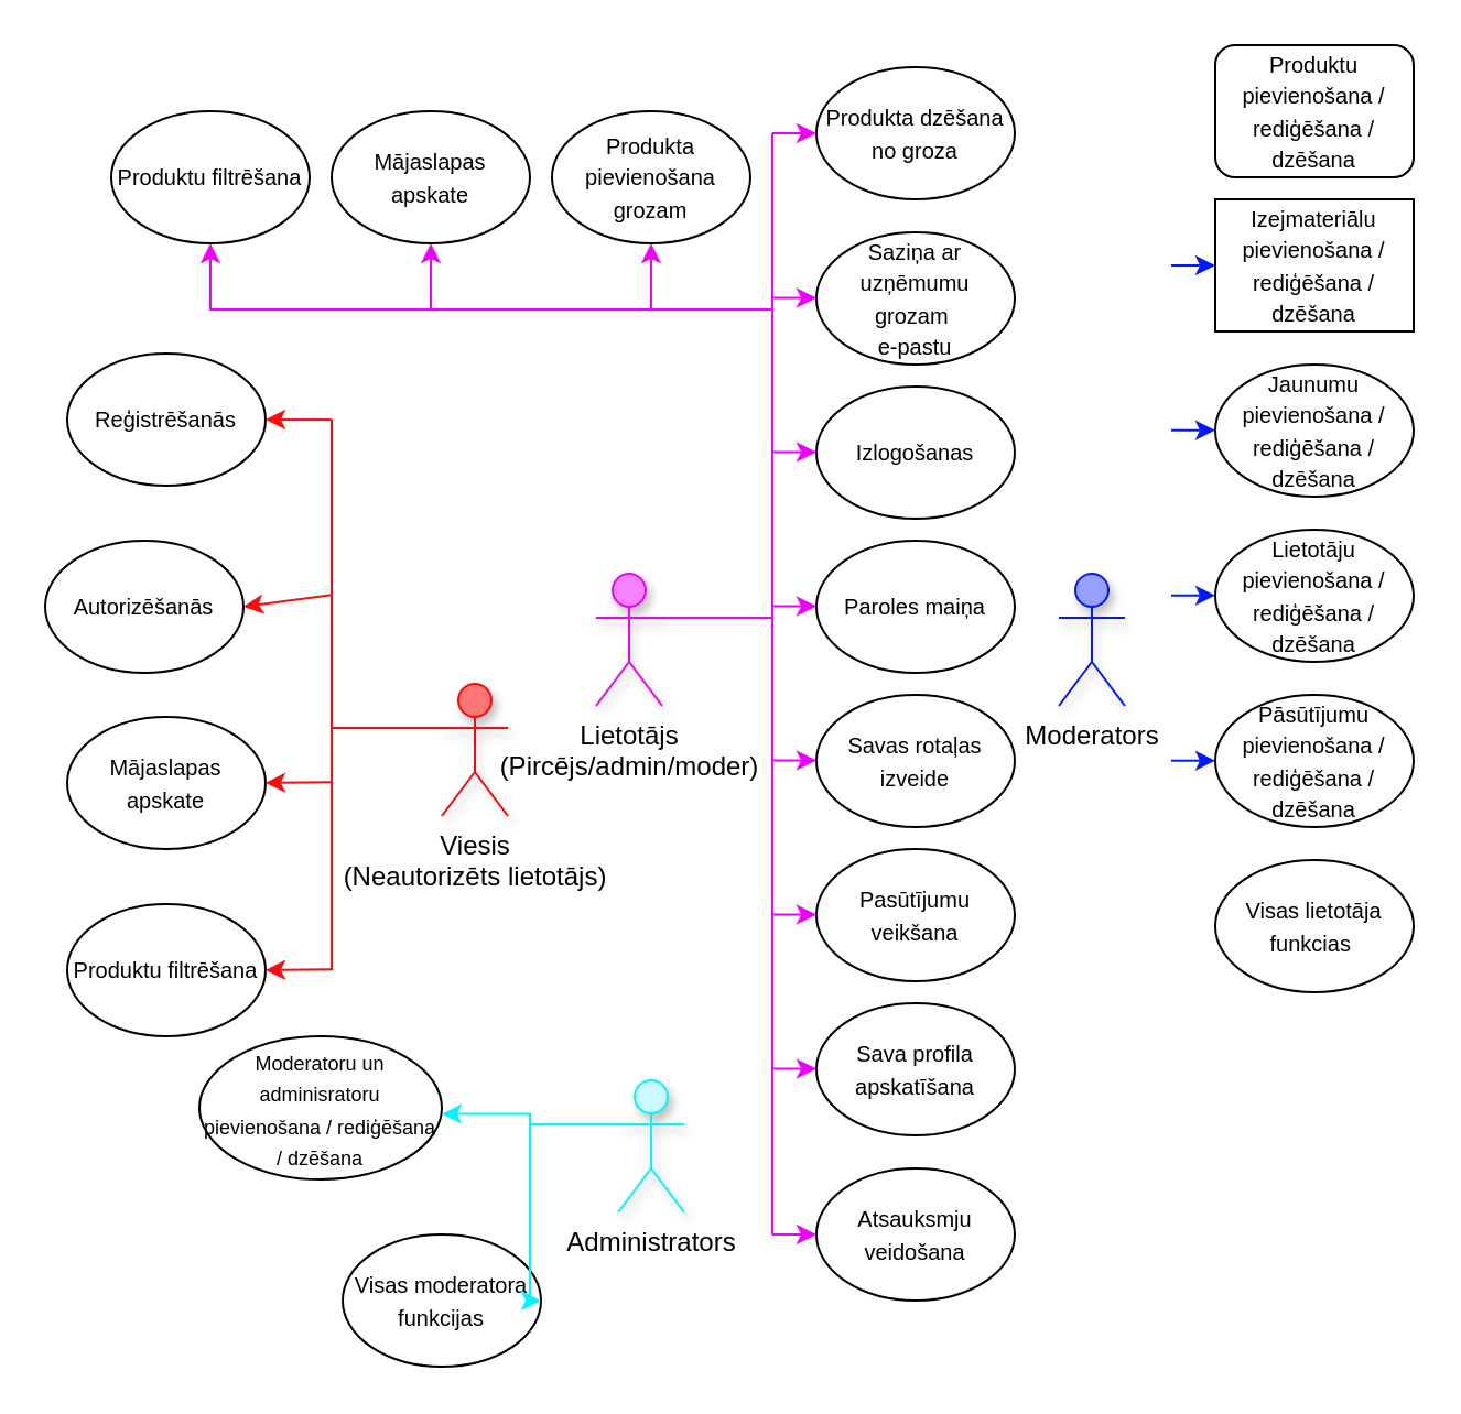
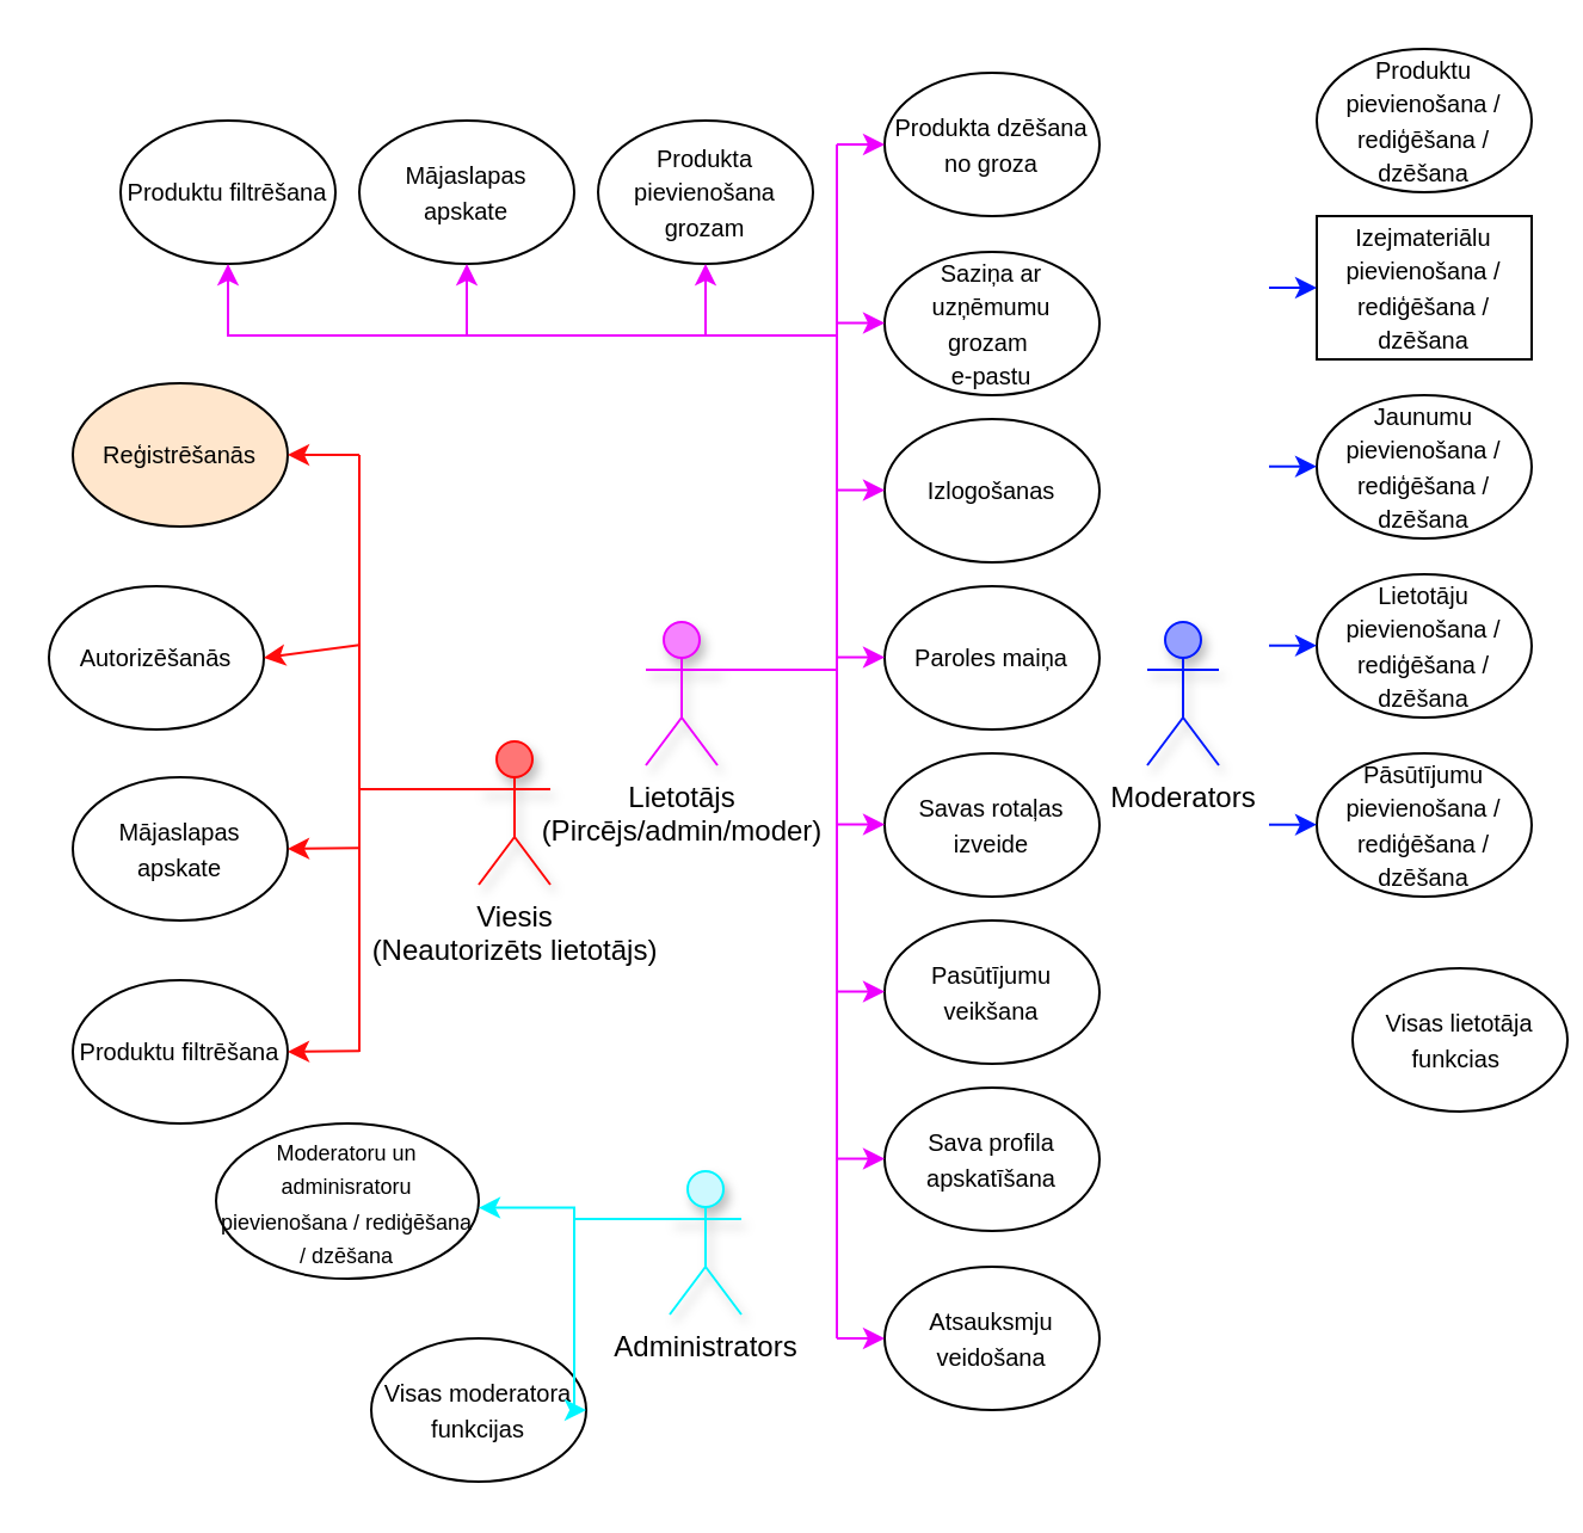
  <mxCell id="0" />
  <mxCell id="1" parent="0" />
  <mxCell id="2" value="Viesis&lt;div&gt;(Neautorizēts lietotājs)&lt;/div&gt;" style="shape=umlActor;verticalLabelPosition=bottom;verticalAlign=top;html=1;outlineConnect=0;strokeColor=#FF0707;shadow=1;gradientColor=none;fillColor=#FF7575;" vertex="1" parent="1"><mxGeometry x="200" y="310" width="30" height="60" as="geometry" /></mxCell>
- <mxCell id="3" value="&lt;font style=&quot;font-size: 10px;&quot;&gt;Reģistrēšanās&lt;/font&gt;" style="ellipse;whiteSpace=wrap;html=1;" vertex="1" parent="1"><mxGeometry x="30" y="160" width="90" height="60" as="geometry" /></mxCell>
+ <mxCell id="3" value="&lt;font style=&quot;font-size: 10px;&quot;&gt;Reģistrēšanās&lt;/font&gt;" style="ellipse;whiteSpace=wrap;html=1;fillColor=#ffe6cc;" vertex="1" parent="1"><mxGeometry x="30" y="160" width="90" height="60" as="geometry" /></mxCell>
  <mxCell id="4" value="&lt;font style=&quot;font-size: 10px;&quot;&gt;Mājaslapas apskate&lt;/font&gt;" style="ellipse;whiteSpace=wrap;html=1;" vertex="1" parent="1"><mxGeometry x="30" y="325" width="90" height="60" as="geometry" /></mxCell>
  <mxCell id="5" value="&lt;font style=&quot;font-size: 10px;&quot;&gt;Autorizēšanās&lt;/font&gt;" style="ellipse;whiteSpace=wrap;html=1;" vertex="1" parent="1"><mxGeometry x="20" y="245" width="90" height="60" as="geometry" /></mxCell>
  <mxCell id="6" value="" style="endArrow=none;html=1;rounded=0;entryX=0;entryY=0.333;entryDx=0;entryDy=0;entryPerimeter=0;strokeColor=#FF0505;" edge="1" parent="1" target="2"><mxGeometry width="50" height="50" relative="1" as="geometry"><mxPoint x="150" y="190" as="sourcePoint" /><mxPoint x="310" y="320" as="targetPoint" /><Array as="points"><mxPoint x="150" y="330" /></Array></mxGeometry></mxCell>
  <mxCell id="7" value="" style="endArrow=none;html=1;rounded=0;strokeColor=#FF0F0F;" edge="1" parent="1"><mxGeometry width="50" height="50" relative="1" as="geometry"><mxPoint x="150" y="440" as="sourcePoint" /><mxPoint x="150" y="330" as="targetPoint" /></mxGeometry></mxCell>
  <mxCell id="8" value="&lt;font style=&quot;font-size: 10px;&quot;&gt;Produktu filtrēšana&lt;/font&gt;" style="ellipse;whiteSpace=wrap;html=1;" vertex="1" parent="1"><mxGeometry x="30" y="410" width="90" height="60" as="geometry" /></mxCell>
  <mxCell id="9" value="" style="endArrow=classic;html=1;rounded=0;entryX=1;entryY=0.5;entryDx=0;entryDy=0;strokeColor=#FF0C0C;" edge="1" parent="1" target="3"><mxGeometry width="50" height="50" relative="1" as="geometry"><mxPoint x="150" y="190" as="sourcePoint" /><mxPoint x="300" y="350" as="targetPoint" /></mxGeometry></mxCell>
  <mxCell id="10" value="" style="endArrow=classic;html=1;rounded=0;entryX=1;entryY=0.5;entryDx=0;entryDy=0;strokeColor=#FF0C0C;" edge="1" parent="1" target="5"><mxGeometry width="50" height="50" relative="1" as="geometry"><mxPoint x="150" y="269.66" as="sourcePoint" /><mxPoint x="120" y="269.66" as="targetPoint" /></mxGeometry></mxCell>
  <mxCell id="11" value="" style="endArrow=classic;html=1;rounded=0;entryX=1;entryY=0.5;entryDx=0;entryDy=0;strokeColor=#FF0C0C;" edge="1" parent="1" target="4"><mxGeometry width="50" height="50" relative="1" as="geometry"><mxPoint x="150" y="354.66" as="sourcePoint" /><mxPoint x="120" y="354.66" as="targetPoint" /></mxGeometry></mxCell>
  <mxCell id="12" value="" style="endArrow=classic;html=1;rounded=0;entryX=1;entryY=0.5;entryDx=0;entryDy=0;strokeColor=#FF0C0C;" edge="1" parent="1" target="8"><mxGeometry width="50" height="50" relative="1" as="geometry"><mxPoint x="150" y="439.66" as="sourcePoint" /><mxPoint x="120" y="439.66" as="targetPoint" /></mxGeometry></mxCell>
  <mxCell id="13" value="Lietotājs&lt;div&gt;(Pircējs/admin/moder)&lt;/div&gt;" style="shape=umlActor;verticalLabelPosition=bottom;verticalAlign=top;html=1;outlineConnect=0;strokeColor=#EE00FF;shadow=1;gradientColor=none;fillColor=#F682FF;" vertex="1" parent="1"><mxGeometry x="270" y="260" width="30" height="60" as="geometry" /></mxCell>
  <mxCell id="14" value="&lt;font style=&quot;font-size: 10px;&quot;&gt;Mājaslapas apskate&lt;/font&gt;" style="ellipse;whiteSpace=wrap;html=1;" vertex="1" parent="1"><mxGeometry x="150" y="50" width="90" height="60" as="geometry" /></mxCell>
  <mxCell id="15" value="&lt;font style=&quot;font-size: 10px;&quot;&gt;Produktu filtrēšana&lt;/font&gt;" style="ellipse;whiteSpace=wrap;html=1;" vertex="1" parent="1"><mxGeometry x="50" y="50" width="90" height="60" as="geometry" /></mxCell>
  <mxCell id="16" value="&lt;font style=&quot;font-size: 10px;&quot;&gt;Produkta pievienošana grozam&lt;/font&gt;" style="ellipse;whiteSpace=wrap;html=1;" vertex="1" parent="1"><mxGeometry x="250" y="50" width="90" height="60" as="geometry" /></mxCell>
  <mxCell id="17" value="&lt;span style=&quot;font-size: 10px;&quot;&gt;Saziņa ar uzņēmumu grozam&amp;nbsp;&lt;/span&gt;&lt;div&gt;&lt;span style=&quot;font-size: 10px;&quot;&gt;e-pastu&lt;/span&gt;&lt;/div&gt;" style="ellipse;whiteSpace=wrap;html=1;" vertex="1" parent="1"><mxGeometry x="370" y="105" width="90" height="60" as="geometry" /></mxCell>
  <mxCell id="18" value="&lt;font style=&quot;font-size: 10px;&quot;&gt;Izlogošanas&lt;/font&gt;" style="ellipse;whiteSpace=wrap;html=1;" vertex="1" parent="1"><mxGeometry x="370" y="175" width="90" height="60" as="geometry" /></mxCell>
  <mxCell id="19" value="&lt;font style=&quot;font-size: 10px;&quot;&gt;Paroles maiņa&lt;/font&gt;" style="ellipse;whiteSpace=wrap;html=1;" vertex="1" parent="1"><mxGeometry x="370" y="245" width="90" height="60" as="geometry" /></mxCell>
  <mxCell id="20" value="&lt;font style=&quot;font-size: 10px;&quot;&gt;Savas rotaļas izveide&lt;/font&gt;" style="ellipse;whiteSpace=wrap;html=1;" vertex="1" parent="1"><mxGeometry x="370" y="315" width="90" height="60" as="geometry" /></mxCell>
  <mxCell id="21" value="&lt;font style=&quot;font-size: 10px;&quot;&gt;Pasūtījumu veikšana&lt;/font&gt;" style="ellipse;whiteSpace=wrap;html=1;" vertex="1" parent="1"><mxGeometry x="370" y="385" width="90" height="60" as="geometry" /></mxCell>
  <mxCell id="22" value="&lt;font style=&quot;font-size: 10px;&quot;&gt;Sava profila apskatīšana&lt;/font&gt;" style="ellipse;whiteSpace=wrap;html=1;" vertex="1" parent="1"><mxGeometry x="370" y="455" width="90" height="60" as="geometry" /></mxCell>
  <mxCell id="23" value="&lt;font style=&quot;font-size: 10px;&quot;&gt;Atsauksmju veidošana&lt;/font&gt;" style="ellipse;whiteSpace=wrap;html=1;" vertex="1" parent="1"><mxGeometry x="370" y="530" width="90" height="60" as="geometry" /></mxCell>
  <mxCell id="24" value="&lt;font style=&quot;font-size: 10px;&quot;&gt;Produkta dzēšana no groza&lt;/font&gt;" style="ellipse;whiteSpace=wrap;html=1;" vertex="1" parent="1"><mxGeometry x="370" y="30" width="90" height="60" as="geometry" /></mxCell>
  <mxCell id="25" value="" style="endArrow=none;html=1;rounded=0;strokeColor=#EE00FF;entryX=1;entryY=0.333;entryDx=0;entryDy=0;entryPerimeter=0;edgeStyle=orthogonalEdgeStyle;" edge="1" parent="1" target="13"><mxGeometry width="50" height="50" relative="1" as="geometry"><mxPoint x="350" y="60" as="sourcePoint" /><mxPoint x="310" y="280" as="targetPoint" /><Array as="points"><mxPoint x="350" y="280" /></Array></mxGeometry></mxCell>
  <mxCell id="26" value="" style="endArrow=none;html=1;rounded=0;strokeColor=#EE00FF;" edge="1" parent="1"><mxGeometry width="50" height="50" relative="1" as="geometry"><mxPoint x="350" y="280" as="sourcePoint" /><mxPoint x="350" y="560" as="targetPoint" /><Array as="points"><mxPoint x="350" y="535" /></Array></mxGeometry></mxCell>
  <mxCell id="27" value="" style="endArrow=classic;html=1;rounded=0;strokeColor=#EE00FF;entryX=0;entryY=0.5;entryDx=0;entryDy=0;" edge="1" parent="1" target="24"><mxGeometry width="50" height="50" relative="1" as="geometry"><mxPoint x="350" y="60" as="sourcePoint" /><mxPoint x="310" y="100" as="targetPoint" /><Array as="points" /></mxGeometry></mxCell>
  <mxCell id="28" value="" style="endArrow=classic;html=1;rounded=0;strokeColor=#EE00FF;entryX=0;entryY=0.5;entryDx=0;entryDy=0;" edge="1" parent="1"><mxGeometry width="50" height="50" relative="1" as="geometry"><mxPoint x="350" y="134.76" as="sourcePoint" /><mxPoint x="370" y="134.76" as="targetPoint" /><Array as="points" /></mxGeometry></mxCell>
  <mxCell id="29" value="" style="endArrow=classic;html=1;rounded=0;strokeColor=#EE00FF;entryX=0;entryY=0.5;entryDx=0;entryDy=0;" edge="1" parent="1"><mxGeometry width="50" height="50" relative="1" as="geometry"><mxPoint x="350" y="204.76" as="sourcePoint" /><mxPoint x="370" y="204.76" as="targetPoint" /><Array as="points" /></mxGeometry></mxCell>
  <mxCell id="30" value="" style="endArrow=classic;html=1;rounded=0;strokeColor=#EE00FF;entryX=0;entryY=0.5;entryDx=0;entryDy=0;" edge="1" parent="1"><mxGeometry width="50" height="50" relative="1" as="geometry"><mxPoint x="350" y="560" as="sourcePoint" /><mxPoint x="370" y="560" as="targetPoint" /><Array as="points" /></mxGeometry></mxCell>
  <mxCell id="31" value="" style="endArrow=classic;html=1;rounded=0;strokeColor=#EE00FF;entryX=0;entryY=0.5;entryDx=0;entryDy=0;" edge="1" parent="1"><mxGeometry width="50" height="50" relative="1" as="geometry"><mxPoint x="350" y="484.76" as="sourcePoint" /><mxPoint x="370" y="484.76" as="targetPoint" /><Array as="points" /></mxGeometry></mxCell>
  <mxCell id="32" value="" style="endArrow=classic;html=1;rounded=0;strokeColor=#EE00FF;entryX=0;entryY=0.5;entryDx=0;entryDy=0;" edge="1" parent="1"><mxGeometry width="50" height="50" relative="1" as="geometry"><mxPoint x="350" y="414.76" as="sourcePoint" /><mxPoint x="370" y="414.76" as="targetPoint" /><Array as="points" /></mxGeometry></mxCell>
  <mxCell id="33" value="" style="endArrow=classic;html=1;rounded=0;strokeColor=#EE00FF;entryX=0;entryY=0.5;entryDx=0;entryDy=0;" edge="1" parent="1"><mxGeometry width="50" height="50" relative="1" as="geometry"><mxPoint x="350" y="344.76" as="sourcePoint" /><mxPoint x="370" y="344.76" as="targetPoint" /><Array as="points" /></mxGeometry></mxCell>
  <mxCell id="34" value="" style="endArrow=classic;html=1;rounded=0;strokeColor=#EE00FF;entryX=0;entryY=0.5;entryDx=0;entryDy=0;" edge="1" parent="1"><mxGeometry width="50" height="50" relative="1" as="geometry"><mxPoint x="350" y="274.76" as="sourcePoint" /><mxPoint x="370" y="274.76" as="targetPoint" /><Array as="points" /></mxGeometry></mxCell>
  <mxCell id="35" value="" style="endArrow=classic;html=1;rounded=0;strokeColor=#EE00FF;exitX=0.5;exitY=1;exitDx=0;exitDy=0;endFill=1;entryX=0.5;entryY=1;entryDx=0;entryDy=0;" edge="1" parent="1" source="15" target="15"><mxGeometry width="50" height="50" relative="1" as="geometry"><mxPoint x="40" y="20" as="sourcePoint" /><mxPoint x="340" y="20" as="targetPoint" /></mxGeometry></mxCell>
  <mxCell id="36" value="" style="endArrow=classic;html=1;rounded=0;entryX=0.5;entryY=1;entryDx=0;entryDy=0;strokeColor=#EE00FF;" edge="1" parent="1" target="15"><mxGeometry width="50" height="50" relative="1" as="geometry"><mxPoint x="350" y="140" as="sourcePoint" /><mxPoint x="290" y="190" as="targetPoint" /><Array as="points"><mxPoint x="95" y="140" /></Array></mxGeometry></mxCell>
  <mxCell id="37" value="" style="endArrow=classic;html=1;rounded=0;strokeColor=#EE00FF;entryX=0.5;entryY=1;entryDx=0;entryDy=0;" edge="1" parent="1" target="14"><mxGeometry width="50" height="50" relative="1" as="geometry"><mxPoint x="195" y="140" as="sourcePoint" /><mxPoint x="170" y="135" as="targetPoint" /></mxGeometry></mxCell>
  <mxCell id="38" value="" style="endArrow=classic;html=1;rounded=0;strokeColor=#EE00FF;entryX=0.5;entryY=1;entryDx=0;entryDy=0;" edge="1" parent="1" target="16"><mxGeometry width="50" height="50" relative="1" as="geometry"><mxPoint x="295" y="140" as="sourcePoint" /><mxPoint x="185" y="120" as="targetPoint" /></mxGeometry></mxCell>
  <mxCell id="39" value="Administrators" style="shape=umlActor;verticalLabelPosition=bottom;verticalAlign=top;html=1;outlineConnect=0;strokeColor=#00F6FF;shadow=1;gradientColor=none;fillColor=#CCF9FF;" vertex="1" parent="1"><mxGeometry x="280" y="490" width="30" height="60" as="geometry" /></mxCell>
- <mxCell id="40" value="&lt;span style=&quot;font-size: 10px;&quot;&gt;Produktu pievienošana / rediģēšana / dzēšana&lt;/span&gt;" style="whiteSpace=wrap;html=1;rounded=1;" vertex="1" parent="1"><mxGeometry x="551" y="20" width="90" height="60" as="geometry" /></mxCell>
+ <mxCell id="40" value="&lt;span style=&quot;font-size: 10px;&quot;&gt;Produktu pievienošana / rediģēšana / dzēšana&lt;/span&gt;" style="ellipse;whiteSpace=wrap;html=1;" vertex="1" parent="1"><mxGeometry x="551" y="20" width="90" height="60" as="geometry" /></mxCell>
  <mxCell id="41" value="&lt;span style=&quot;font-size: 10px;&quot;&gt;Izejmateriālu pievienošana / rediģēšana / dzēšana&lt;/span&gt;" style="whiteSpace=wrap;html=1;rounded=0;" vertex="1" parent="1"><mxGeometry x="551" y="90" width="90" height="60" as="geometry" /></mxCell>
  <mxCell id="42" value="&lt;span style=&quot;font-size: 10px;&quot;&gt;Jaunumu pievienošana / rediģēšana / dzēšana&lt;/span&gt;" style="ellipse;whiteSpace=wrap;html=1;" vertex="1" parent="1"><mxGeometry x="551" y="165" width="90" height="60" as="geometry" /></mxCell>
  <mxCell id="43" value="&lt;span style=&quot;font-size: 10px;&quot;&gt;Lietotāju pievienošana / rediģēšana / dzēšana&lt;/span&gt;" style="ellipse;whiteSpace=wrap;html=1;" vertex="1" parent="1"><mxGeometry x="551" y="240" width="90" height="60" as="geometry" /></mxCell>
  <mxCell id="44" value="&lt;font style=&quot;font-size: 9px;&quot;&gt;Moderatoru un adminisratoru pievienošana / rediģēšana / dzēšana&lt;/font&gt;" style="ellipse;whiteSpace=wrap;html=1;" vertex="1" parent="1"><mxGeometry x="90" y="470" width="110" height="65" as="geometry" /></mxCell>
  <mxCell id="45" value="&lt;font style=&quot;font-size: 10px;&quot;&gt;Visas moderatora funkcijas&lt;/font&gt;" style="ellipse;whiteSpace=wrap;html=1;" vertex="1" parent="1"><mxGeometry x="155" y="560" width="90" height="60" as="geometry" /></mxCell>
  <mxCell id="46" style="edgeStyle=orthogonalEdgeStyle;rounded=0;orthogonalLoop=1;jettySize=auto;html=1;exitX=0;exitY=0.333;exitDx=0;exitDy=0;exitPerimeter=0;entryX=1;entryY=0.543;entryDx=0;entryDy=0;entryPerimeter=0;strokeColor=#00F6FF;" edge="1" parent="1" source="39" target="44"><mxGeometry relative="1" as="geometry"><Array as="points"><mxPoint x="240" y="510" /><mxPoint x="240" y="505" /></Array></mxGeometry></mxCell>
  <mxCell id="47" value="" style="endArrow=classic;html=1;rounded=0;entryX=1;entryY=0.5;entryDx=0;entryDy=0;strokeColor=#00F6FF;" edge="1" parent="1" target="45"><mxGeometry width="50" height="50" relative="1" as="geometry"><mxPoint x="240" y="510" as="sourcePoint" /><mxPoint x="280" y="510" as="targetPoint" /><Array as="points"><mxPoint x="240" y="590" /></Array></mxGeometry></mxCell>
  <mxCell id="48" value="Moderators&lt;div&gt;&lt;br&gt;&lt;/div&gt;" style="shape=umlActor;verticalLabelPosition=bottom;verticalAlign=top;html=1;outlineConnect=0;strokeColor=#0019FF;shadow=1;gradientColor=none;fillColor=#96A0FF;" vertex="1" parent="1"><mxGeometry x="480" y="260" width="30" height="60" as="geometry" /></mxCell>
  <mxCell id="49" value="&lt;span style=&quot;font-size: 10px;&quot;&gt;Pāsūtījumu pievienošana / rediģēšana / dzēšana&lt;/span&gt;" style="ellipse;whiteSpace=wrap;html=1;" vertex="1" parent="1"><mxGeometry x="551" y="315" width="90" height="60" as="geometry" /></mxCell>
- <mxCell id="50" value="&lt;span style=&quot;font-size: 10px;&quot;&gt;Visas lietotāja funkcias&amp;nbsp;&lt;/span&gt;" style="ellipse;whiteSpace=wrap;html=1;" vertex="1" parent="1"><mxGeometry x="551" y="390" width="90" height="60" as="geometry" /></mxCell>
+ <mxCell id="50" value="&lt;span style=&quot;font-size: 10px;&quot;&gt;Visas lietotāja funkcias&amp;nbsp;&lt;/span&gt;" style="ellipse;whiteSpace=wrap;html=1;" vertex="1" parent="1"><mxGeometry x="566" y="405" width="90" height="60" as="geometry" /></mxCell>
  <mxCell id="51" value="" style="endArrow=classic;html=1;rounded=0;strokeColor=#0019FF;entryX=0;entryY=0.5;entryDx=0;entryDy=0;" edge="1" parent="1" target="41"><mxGeometry width="50" height="50" relative="1" as="geometry"><mxPoint x="531" y="120" as="sourcePoint" /><mxPoint x="691" y="240" as="targetPoint" /></mxGeometry></mxCell>
  <mxCell id="52" value="" style="endArrow=classic;html=1;rounded=0;strokeColor=#0019FF;entryX=0;entryY=0.5;entryDx=0;entryDy=0;" edge="1" parent="1"><mxGeometry width="50" height="50" relative="1" as="geometry"><mxPoint x="531" y="194.86" as="sourcePoint" /><mxPoint x="551" y="194.86" as="targetPoint" /></mxGeometry></mxCell>
  <mxCell id="53" value="" style="endArrow=classic;html=1;rounded=0;strokeColor=#0019FF;entryX=0;entryY=0.5;entryDx=0;entryDy=0;" edge="1" parent="1"><mxGeometry width="50" height="50" relative="1" as="geometry"><mxPoint x="531" y="269.86" as="sourcePoint" /><mxPoint x="551" y="269.86" as="targetPoint" /></mxGeometry></mxCell>
  <mxCell id="54" value="" style="endArrow=classic;html=1;rounded=0;strokeColor=#0019FF;entryX=0;entryY=0.5;entryDx=0;entryDy=0;" edge="1" parent="1"><mxGeometry width="50" height="50" relative="1" as="geometry"><mxPoint x="531" y="344.86" as="sourcePoint" /><mxPoint x="551" y="344.86" as="targetPoint" /></mxGeometry></mxCell>
